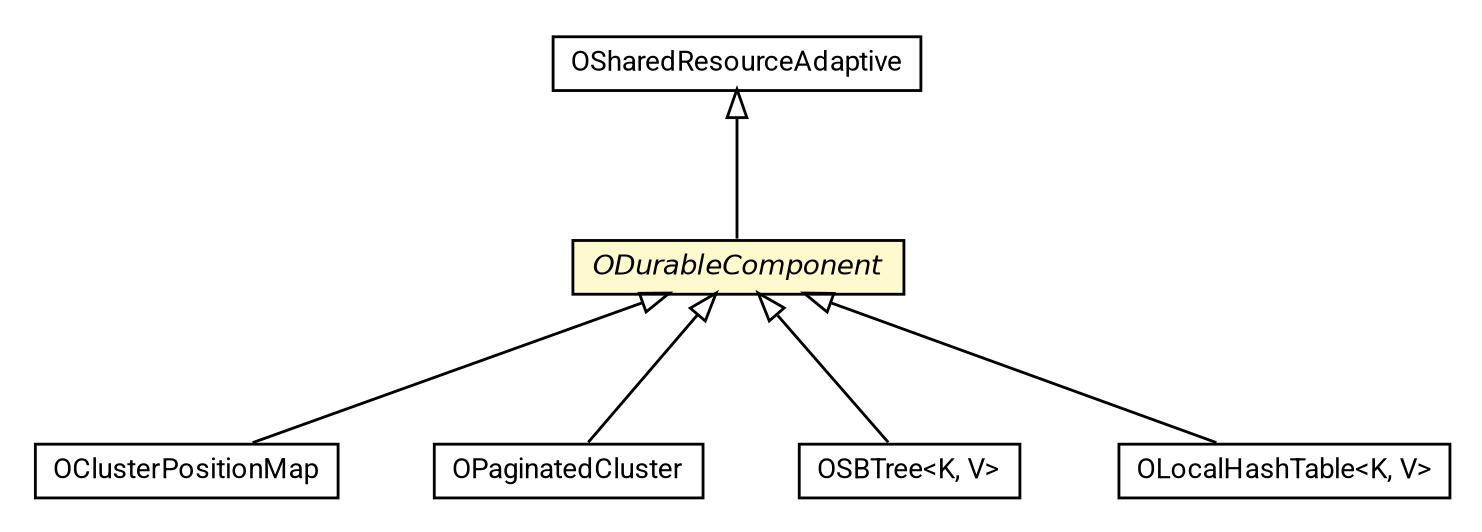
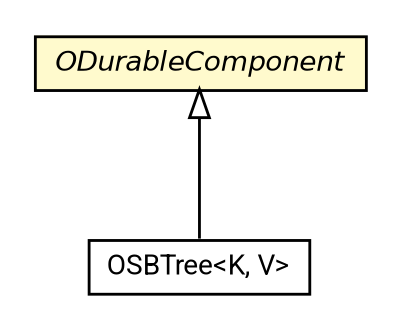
  digraph {
    fontname=Roboto
    nodesep=0.25
    ranksep=0.5
    node [fontcolor=black fontname=Roboto fontsize=10.0 shape=plaintext]
    edge [arrowtail=empty dir=back fontname=Roboto fontsize=10 headport=p labelfontname=Helvetica labelfontsize=10 tailport=p]
-   n1 [label=<<table title="com.orientechnologies.common.concur.resource.OSharedResourceAdaptive" border="0" cellborder="1" cellspacing="0" cellpadding="2" port="p" href="../../../../../../../common/concur/resource/OSharedResourceAdaptive.html"> 		<tr><td><table border="0" cellspacing="0" cellpadding="1"> <tr><td align="center" balign="center"> OSharedResourceAdaptive </td></tr> 		</table></td></tr> 		</table>>]
    n2 [label=<<table title="com.orientechnologies.orient.core.storage.impl.local.paginated.base.ODurableComponent" border="0" cellborder="1" cellspacing="0" cellpadding="2" port="p" bgcolor="lemonChiffon" href="./ODurableComponent.html"> 		<tr><td><table border="0" cellspacing="0" cellpadding="1"> <tr><td align="center" balign="center"><font face="Helvetica-Oblique"> ODurableComponent </font></td></tr> 		</table></td></tr> 		</table>>]
-   n3 [label=<<table title="com.orientechnologies.orient.core.storage.impl.local.paginated.OClusterPositionMap" border="0" cellborder="1" cellspacing="0" cellpadding="2" port="p" href="../OClusterPositionMap.html"> 		<tr><td><table border="0" cellspacing="0" cellpadding="1"> <tr><td align="center" balign="center"> OClusterPositionMap </td></tr> 		</table></td></tr> 		</table>>]
-   n4 [label=<<table title="com.orientechnologies.orient.core.storage.impl.local.paginated.OPaginatedCluster" border="0" cellborder="1" cellspacing="0" cellpadding="2" port="p" href="../OPaginatedCluster.html"> 		<tr><td><table border="0" cellspacing="0" cellpadding="1"> <tr><td align="center" balign="center"> OPaginatedCluster </td></tr> 		</table></td></tr> 		</table>>]
    n5 [label=<<table title="com.orientechnologies.orient.core.index.sbtree.local.OSBTree" border="0" cellborder="1" cellspacing="0" cellpadding="2" port="p" href="../../../../../index/sbtree/local/OSBTree.html"> 		<tr><td><table border="0" cellspacing="0" cellpadding="1"> <tr><td align="center" balign="center"> OSBTree&lt;K, V&gt; </td></tr> 		</table></td></tr> 		</table>>]
-   n6 [label=<<table title="com.orientechnologies.orient.core.index.hashindex.local.OLocalHashTable" border="0" cellborder="1" cellspacing="0" cellpadding="2" port="p" href="../../../../../index/hashindex/local/OLocalHashTable.html"> 		<tr><td><table border="0" cellspacing="0" cellpadding="1"> <tr><td align="center" balign="center"> OLocalHashTable&lt;K, V&gt; </td></tr> 		</table></td></tr> 		</table>>]
-   n1 -> n2
-   n2 -> n3
-   n2 -> n4
    n2 -> n5
-   n2 -> n6
  }
